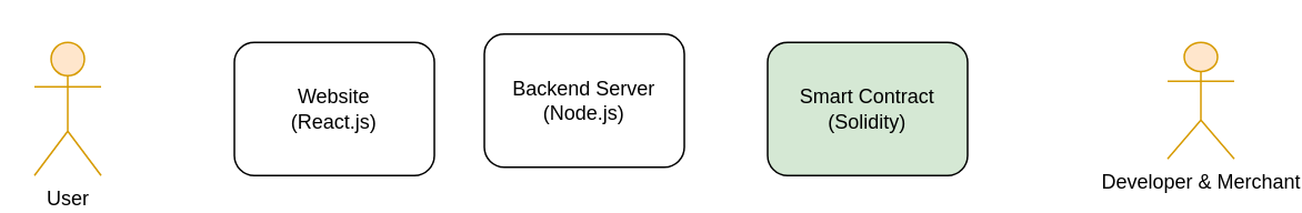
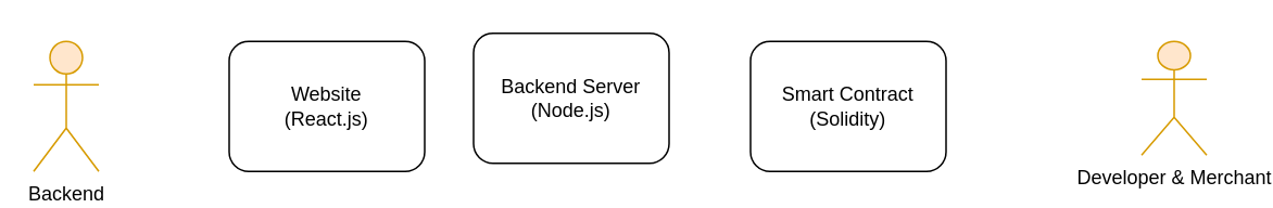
  <mxCell id="0" />
  <mxCell id="1" parent="0" />
  <mxCell id="2" value="Website&lt;br&gt;(React.js)" style="rounded=1;whiteSpace=wrap;html=1;" vertex="1" parent="1"><mxGeometry x="140" y="25" width="120" height="80" as="geometry" /></mxCell>
- <mxCell id="3" value="User" style="shape=umlActor;verticalLabelPosition=bottom;verticalAlign=top;html=1;outlineConnect=0;fillColor=#ffe6cc;strokeColor=#d79b00;" vertex="1" parent="1"><mxGeometry x="20" y="25" width="40" height="80" as="geometry" /></mxCell>
+ <mxCell id="3" value="Backend" style="shape=umlActor;verticalLabelPosition=bottom;verticalAlign=top;html=1;outlineConnect=0;fillColor=#ffe6cc;strokeColor=#d79b00;" vertex="1" parent="1"><mxGeometry x="20" y="25" width="40" height="80" as="geometry" /></mxCell>
  <mxCell id="4" value="Backend Server&lt;br&gt;(Node.js)" style="rounded=1;whiteSpace=wrap;html=1;" vertex="1" parent="1"><mxGeometry x="290" y="20" width="120" height="80" as="geometry" /></mxCell>
- <mxCell id="5" value="Smart Contract&lt;br&gt;(Solidity)" style="rounded=1;whiteSpace=wrap;html=1;fillColor=#d5e8d4;" vertex="1" parent="1"><mxGeometry x="460" y="25" width="120" height="80" as="geometry" /></mxCell>
+ <mxCell id="5" value="Smart Contract&lt;br&gt;(Solidity)" style="rounded=1;whiteSpace=wrap;html=1;" vertex="1" parent="1"><mxGeometry x="460" y="25" width="120" height="80" as="geometry" /></mxCell>
  <mxCell id="6" value="Developer &amp;amp; Merchant" style="shape=umlActor;verticalLabelPosition=bottom;verticalAlign=top;html=1;outlineConnect=0;fillColor=#ffe6cc;strokeColor=#d79b00;" vertex="1" parent="1"><mxGeometry x="700" y="25" width="40" height="70" as="geometry" /></mxCell>
